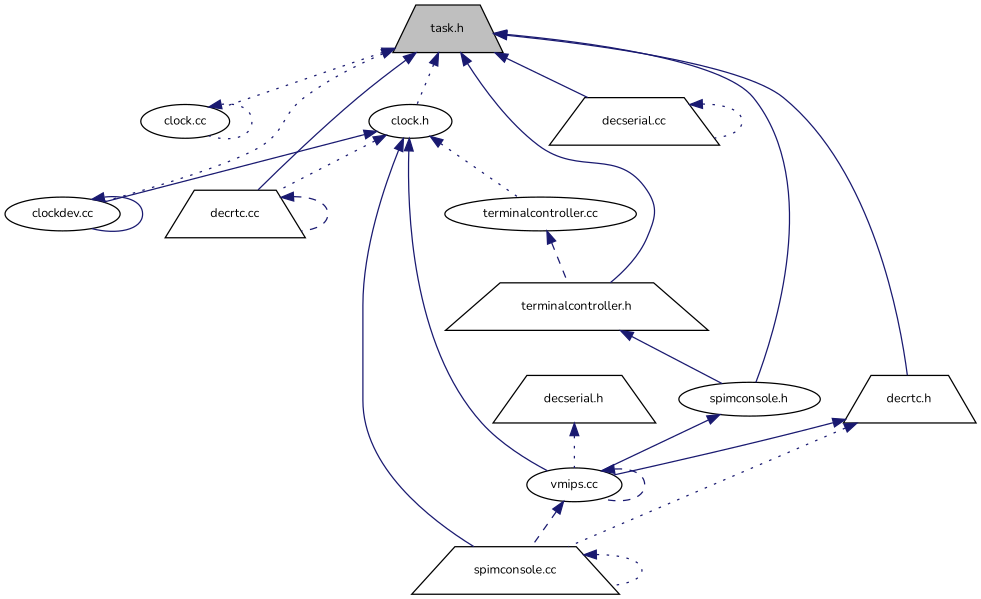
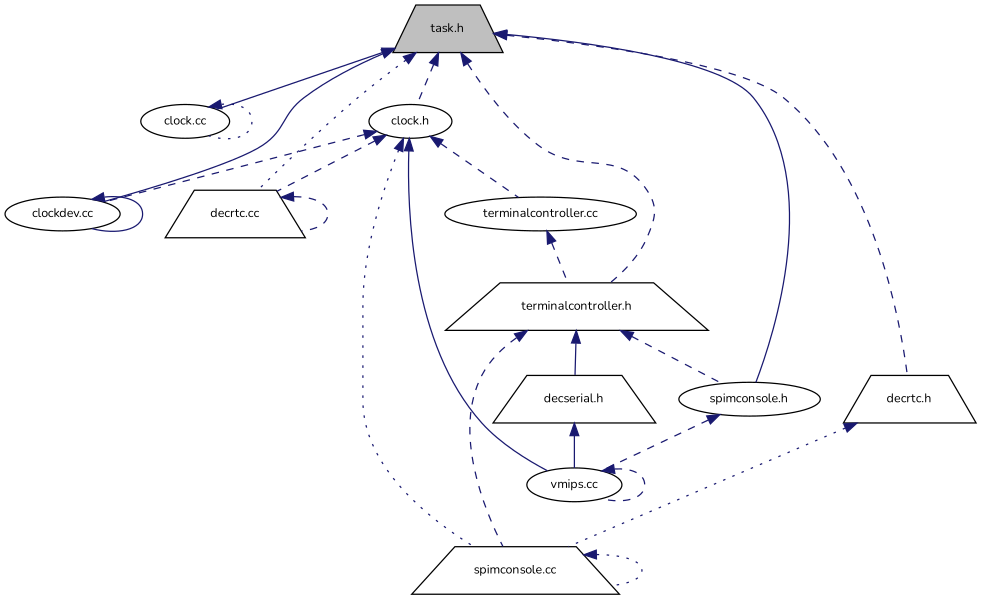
  digraph {
    fontname=Nunito
    node [color=black fillcolor=white fontname=Nunito fontsize=10 shape=trapezium style=filled]
    edge [color=midnightblue dir=back fontname=Nunito fontsize=10 labelfontname=FreeSans labelfontsize=10 style=dotted]
    n1 [fillcolor=grey75 fontcolor=black height=0.2 label="task.h" width=0.4]
    n2 [height=0.2 label="clock.cc" shape=ellipse width=0.4]
    n3 [height=0.2 label="clock.h" shape=ellipse width=0.4]
    n4 [height=0.2 label="clockdev.cc" shape=ellipse width=0.4]
    n5 [height=0.2 label="decrtc.cc" width=0.4]
    n6 [height=0.2 label="decrtc.h" width=0.4]
-   n7 [height=0.2 label="decserial.cc" width=0.4]
    n8 [height=0.2 label="spimconsole.h" shape=ellipse width=0.4]
    n9 [height=0.2 label="terminalcontroller.h" width=0.4]
    n10 [height=0.2 label="spimconsole.cc" width=0.4]
    n11 [height=0.2 label="vmips.cc" shape=ellipse width=0.4]
    n12 [height=0.2 label="terminalcontroller.cc" shape=ellipse width=0.4]
    n13 [height=0.2 label="decserial.h" width=0.4]
-   n1 -> n2
-   n1 -> n3
-   n1 -> n4
-   n1 -> n5 [style=solid]
-   n1 -> n6 [style=solid]
-   n1 -> n7 [style=solid]
+   n1 -> n2 [style=solid]
+   n1 -> n3 [style=dashed]
+   n1 -> n4 [style=solid]
+   n1 -> n5
+   n1 -> n6 [style=dashed]
    n1 -> n8 [style=solid]
-   n1 -> n9 [style=solid]
+   n1 -> n9 [style=dashed]
    n2 -> n2
-   n3 -> n4 [style=solid]
-   n3 -> n5
-   n3 -> n10 [style=solid]
+   n3 -> n4 [style=dashed]
+   n3 -> n5 [style=dashed]
+   n3 -> n10
    n3 -> n11 [style=solid]
-   n3 -> n12
+   n3 -> n12 [style=dashed]
    n4 -> n4 [style=solid]
    n5 -> n5 [style=dashed]
    n6 -> n10
-   n6 -> n11 [style=solid]
-   n7 -> n7
-   n8 -> n11 [style=solid]
-   n9 -> n8 [style=solid]
-   n11 -> n10 [style=dashed]
+   n8 -> n11 [style=dashed]
+   n9 -> n8 [style=dashed]
+   n9 -> n10 [style=dashed]
+   n9 -> n13 [style=solid]
    n10 -> n10
    n11 -> n11 [style=dashed]
    n12 -> n9 [style=dashed]
-   n13 -> n11
+   n13 -> n11 [style=solid]
  }
